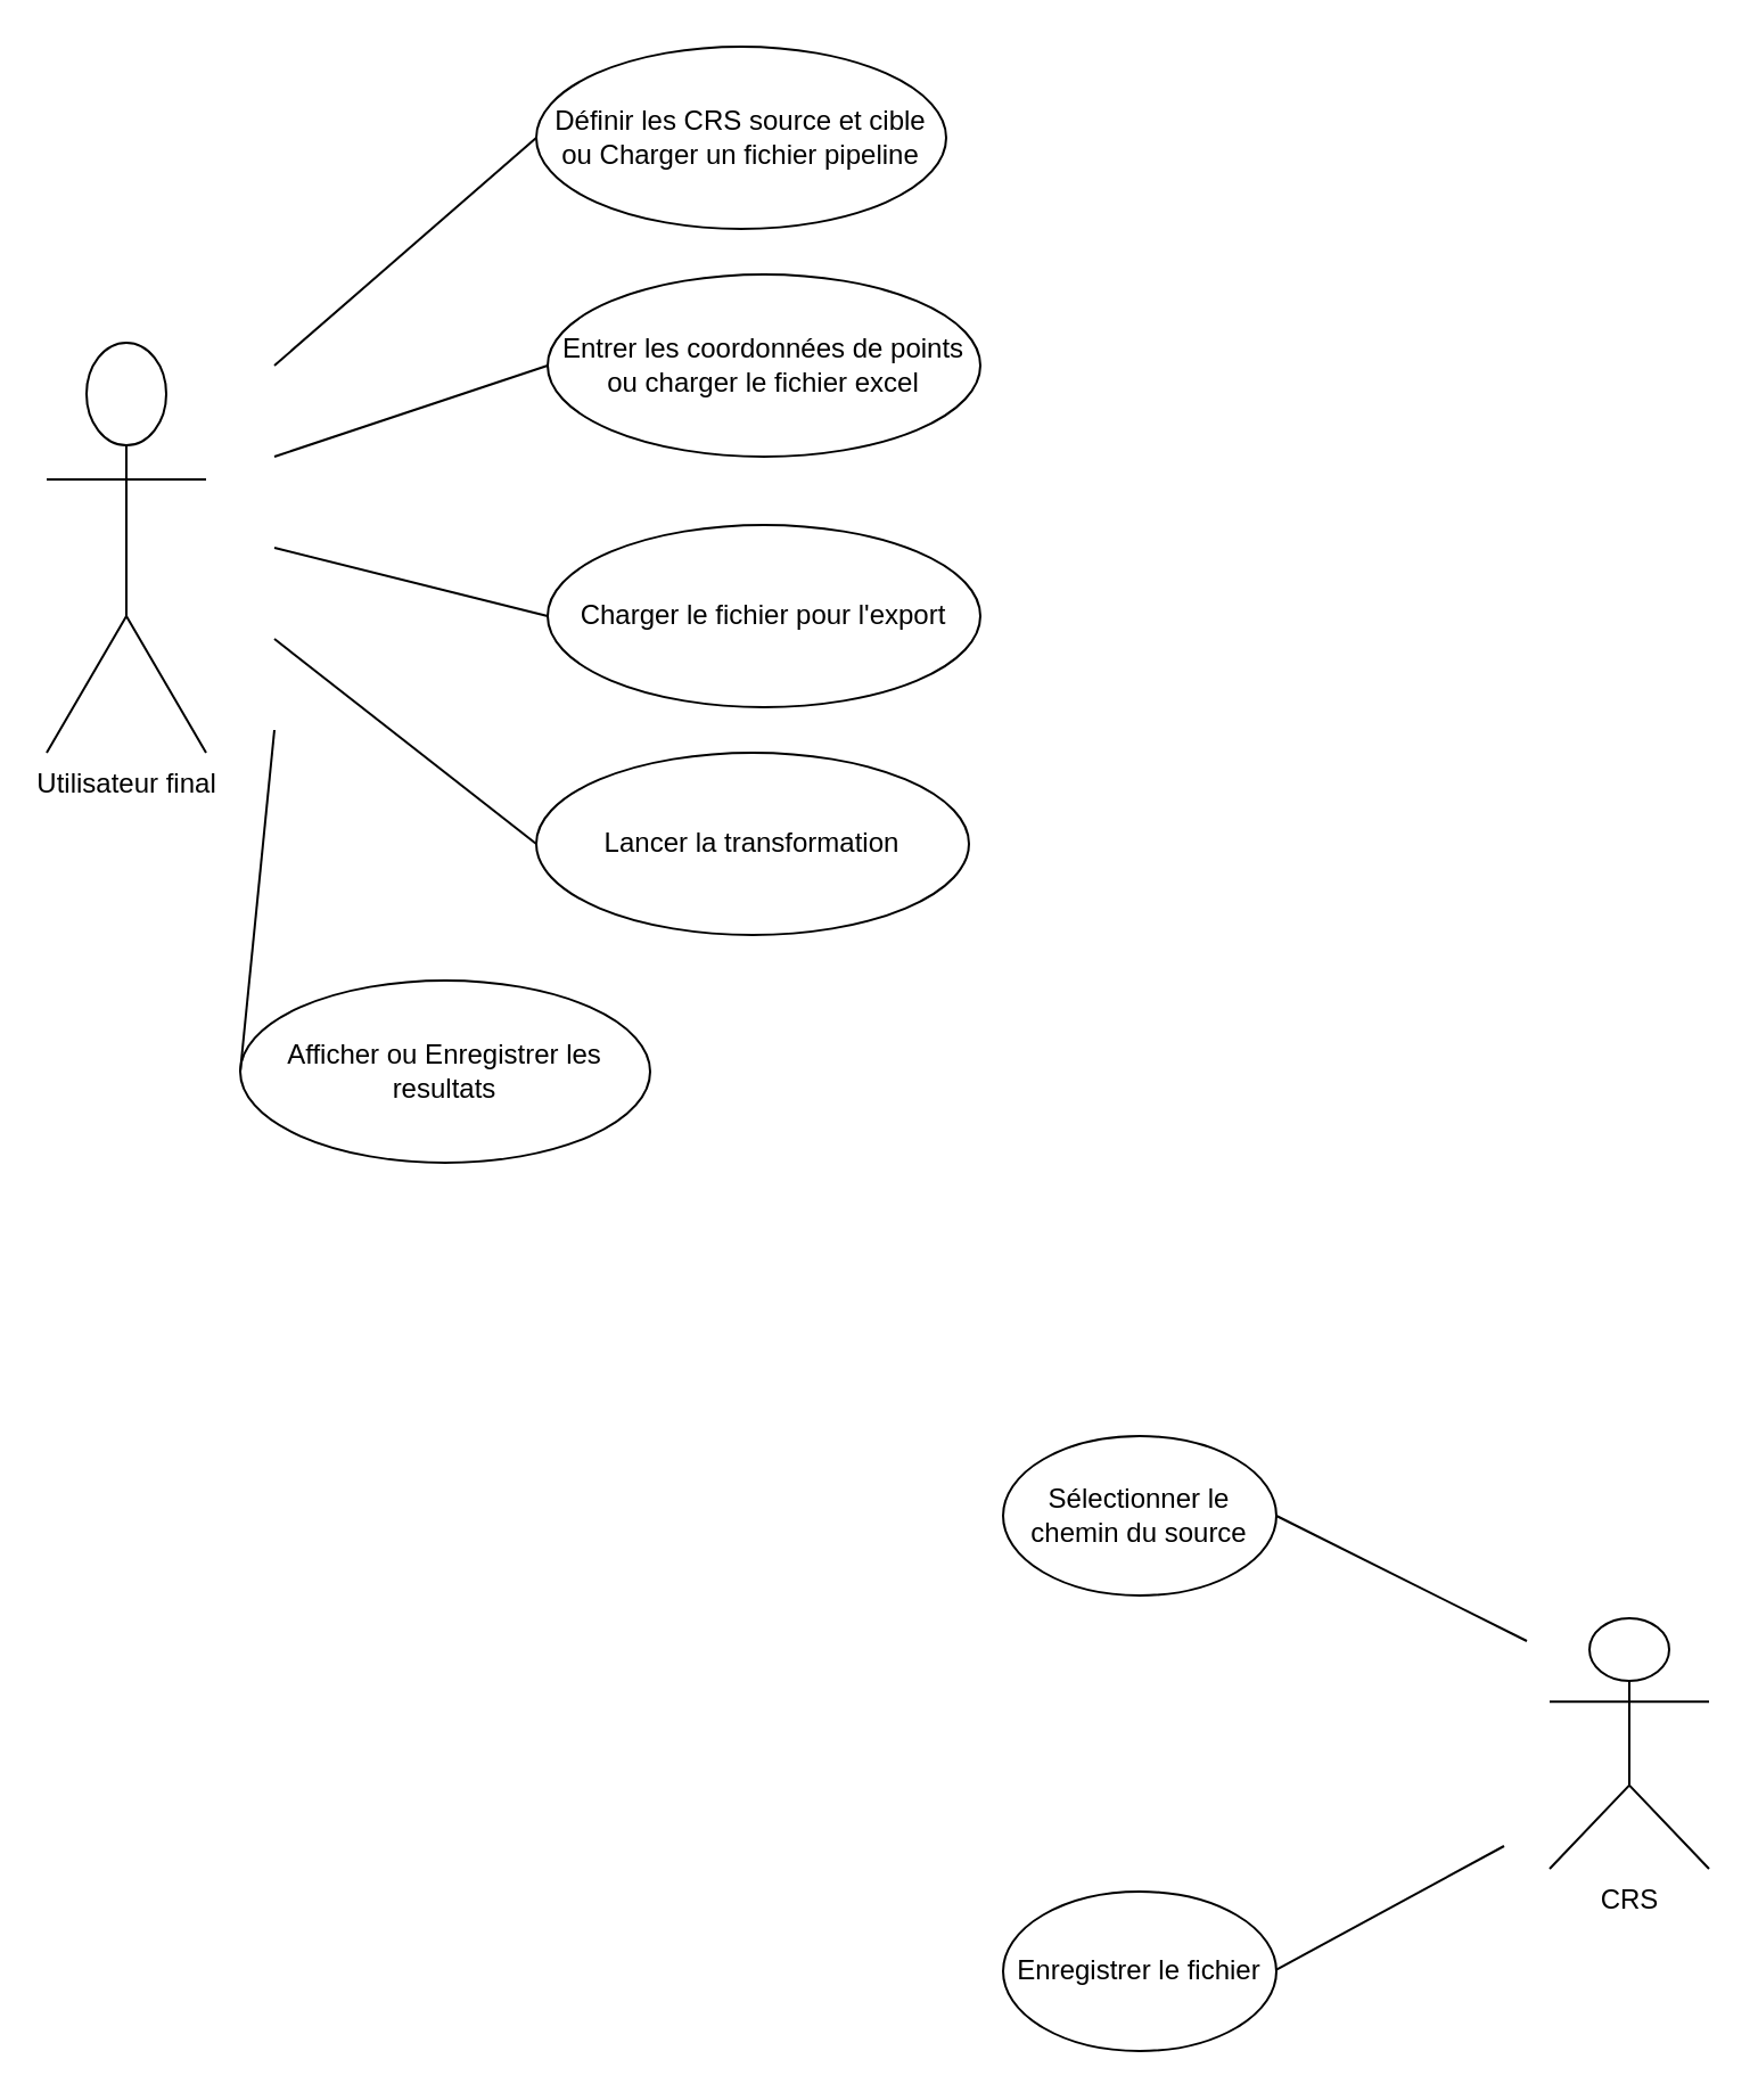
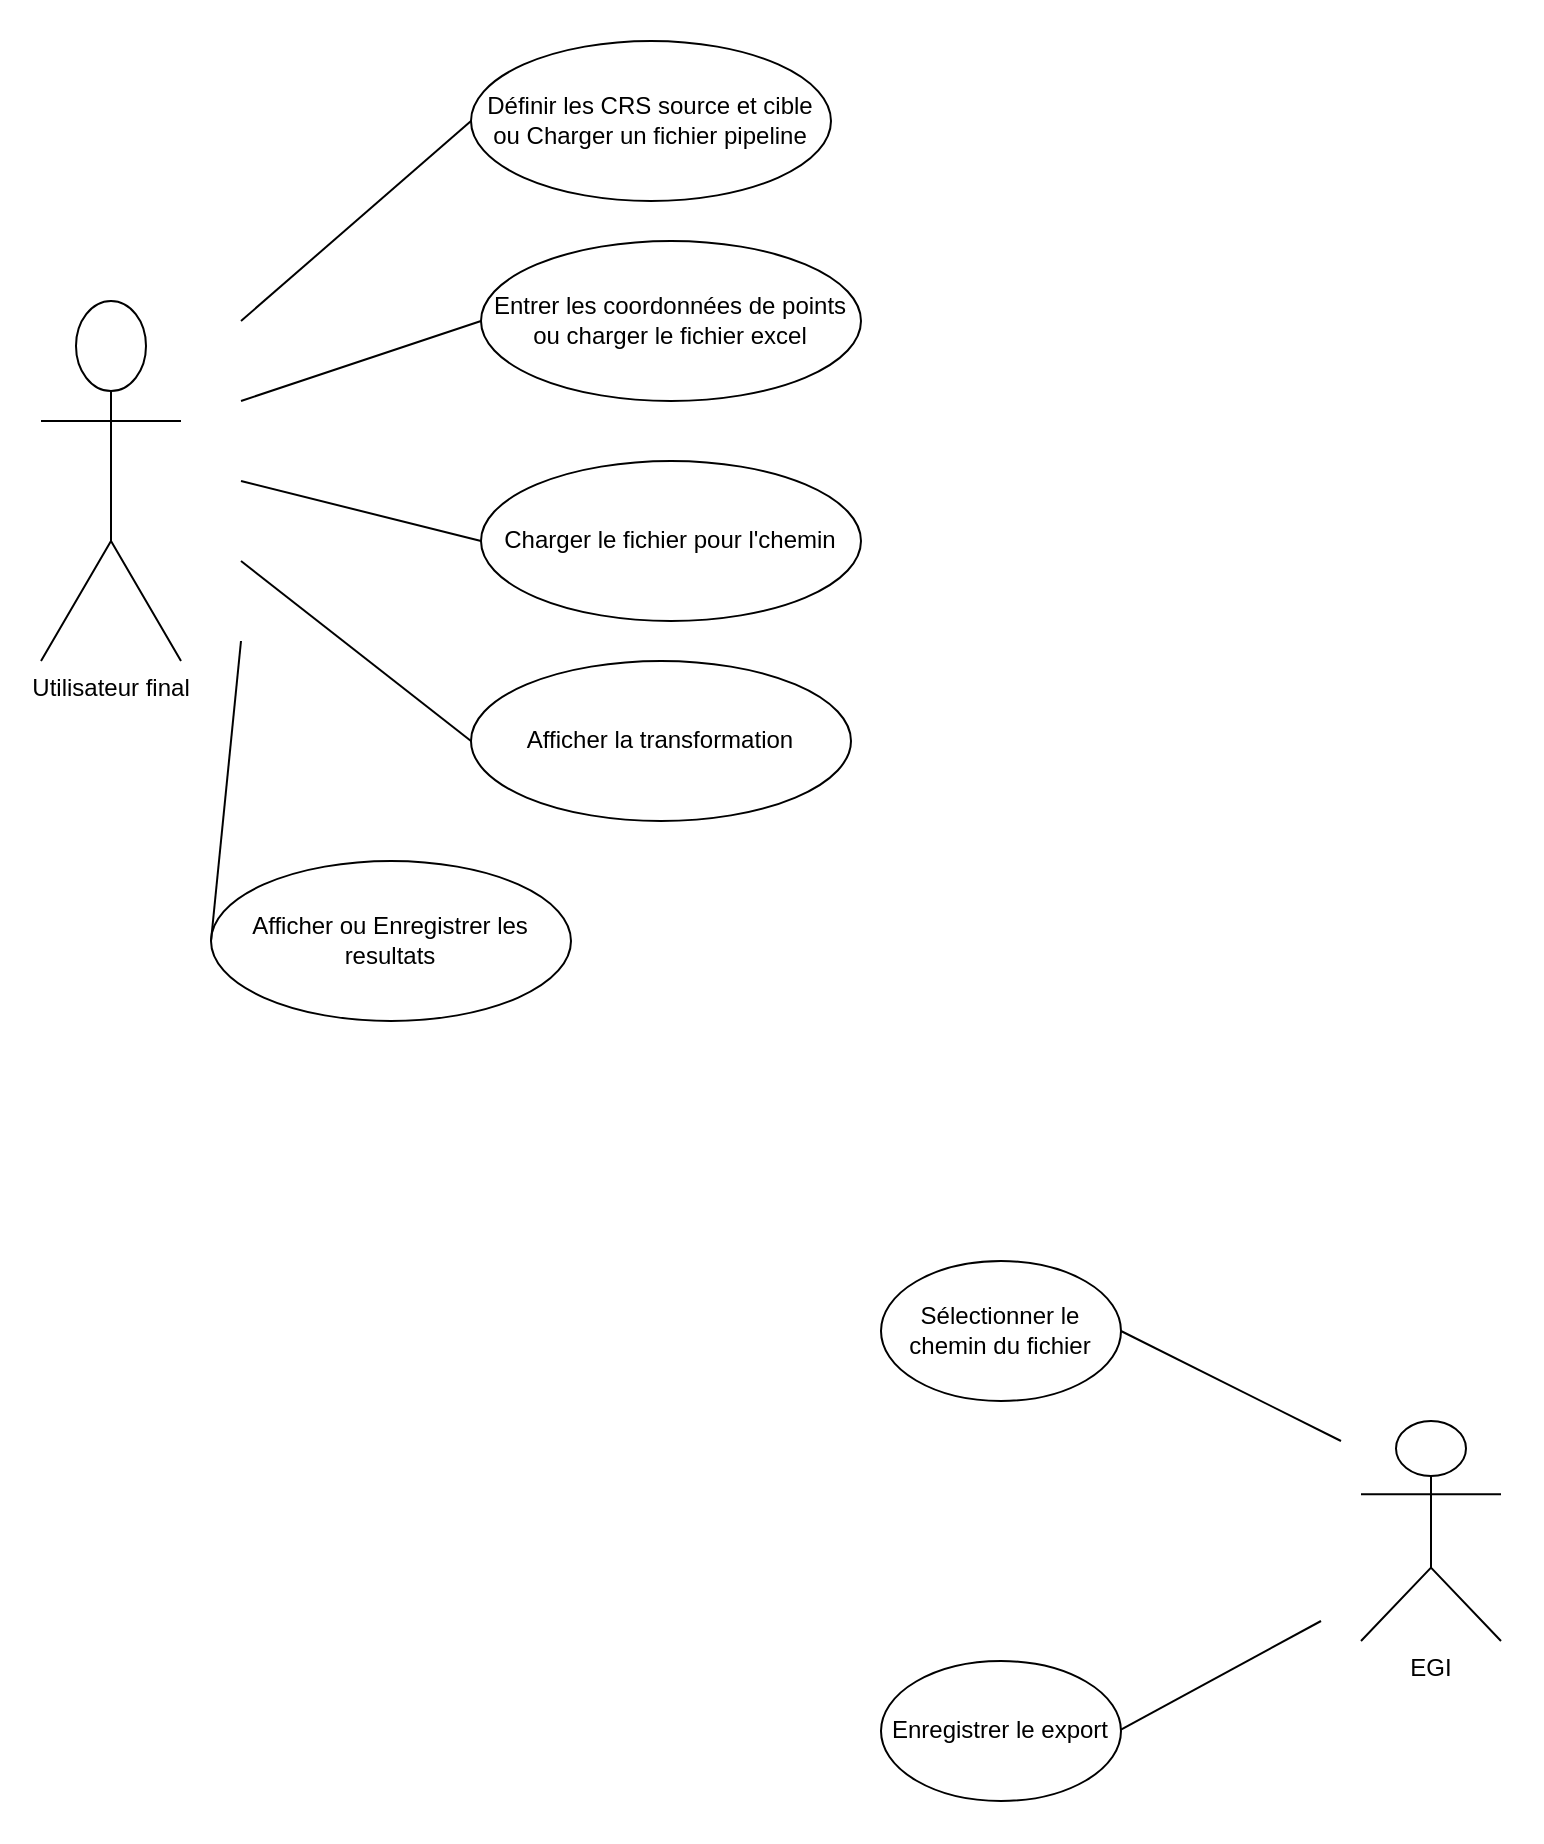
  <mxCell id="0" />
  <mxCell id="1" parent="0" />
  <mxCell id="2" value="Utilisateur final" style="shape=umlActor;verticalLabelPosition=bottom;verticalAlign=top;html=1;outlineConnect=0;rotation=0;" parent="1" vertex="1"><mxGeometry x="20" y="150" width="70" height="180" as="geometry" /></mxCell>
  <mxCell id="3" value="Définir les CRS source et cible ou Charger un fichier pipeline" style="ellipse;whiteSpace=wrap;html=1;" parent="1" vertex="1"><mxGeometry x="235" y="20" width="180" height="80" as="geometry" /></mxCell>
- <mxCell id="4" value="Lancer la transformation" style="ellipse;whiteSpace=wrap;html=1;" parent="1" vertex="1"><mxGeometry x="235" y="330" width="190" height="80" as="geometry" /></mxCell>
+ <mxCell id="4" value="Afficher la transformation" style="ellipse;whiteSpace=wrap;html=1;" parent="1" vertex="1"><mxGeometry x="235" y="330" width="190" height="80" as="geometry" /></mxCell>
  <mxCell id="5" value="Afficher ou Enregistrer les resultats" style="ellipse;whiteSpace=wrap;html=1;" parent="1" vertex="1"><mxGeometry x="105" y="430" width="180" height="80" as="geometry" /></mxCell>
  <mxCell id="6" value="" style="endArrow=none;html=1;rounded=0;entryX=0;entryY=0.5;entryDx=0;entryDy=0;" parent="1" target="3" edge="1"><mxGeometry width="50" height="50" relative="1" as="geometry"><mxPoint x="120" y="160" as="sourcePoint" /><mxPoint x="240" y="40" as="targetPoint" /><Array as="points" /></mxGeometry></mxCell>
  <mxCell id="7" value="" style="endArrow=none;html=1;rounded=0;entryX=0;entryY=0.5;entryDx=0;entryDy=0;" parent="1" target="4" edge="1"><mxGeometry width="50" height="50" relative="1" as="geometry"><mxPoint x="120" y="280" as="sourcePoint" /><mxPoint x="220" y="200" as="targetPoint" /></mxGeometry></mxCell>
  <mxCell id="8" value="" style="endArrow=none;html=1;rounded=0;entryX=0;entryY=0.5;entryDx=0;entryDy=0;" parent="1" target="5" edge="1"><mxGeometry width="50" height="50" relative="1" as="geometry"><mxPoint x="120" y="320" as="sourcePoint" /><mxPoint x="200" y="330" as="targetPoint" /></mxGeometry></mxCell>
  <mxCell id="9" value="" style="endArrow=none;html=1;rounded=0;entryX=0;entryY=0.5;entryDx=0;entryDy=0;" parent="1" target="10" edge="1"><mxGeometry width="50" height="50" relative="1" as="geometry"><mxPoint x="120" y="200" as="sourcePoint" /><mxPoint x="240" y="140" as="targetPoint" /><Array as="points" /></mxGeometry></mxCell>
  <mxCell id="10" value="Entrer les coordonnées de points ou charger le fichier excel" style="ellipse;whiteSpace=wrap;html=1;" vertex="1" parent="1"><mxGeometry x="240" y="120" width="190" height="80" as="geometry" /></mxCell>
- <mxCell id="11" value="Charger le fichier pour l'export" style="ellipse;whiteSpace=wrap;html=1;" vertex="1" parent="1"><mxGeometry x="240" y="230" width="190" height="80" as="geometry" /></mxCell>
+ <mxCell id="11" value="Charger le fichier pour l'chemin" style="ellipse;whiteSpace=wrap;html=1;" vertex="1" parent="1"><mxGeometry x="240" y="230" width="190" height="80" as="geometry" /></mxCell>
  <mxCell id="12" value="" style="endArrow=none;html=1;rounded=0;entryX=0;entryY=0.5;entryDx=0;entryDy=0;" edge="1" parent="1" target="11"><mxGeometry width="50" height="50" relative="1" as="geometry"><mxPoint x="120" y="240" as="sourcePoint" /><mxPoint x="235" y="320" as="targetPoint" /></mxGeometry></mxCell>
- <mxCell id="13" value="CRS" style="shape=umlActor;verticalLabelPosition=bottom;verticalAlign=top;html=1;outlineConnect=0;" vertex="1" parent="1"><mxGeometry x="680" y="710" width="70" height="110" as="geometry" /></mxCell>
- <mxCell id="14" value="Sélectionner le chemin du source " style="ellipse;whiteSpace=wrap;html=1;" vertex="1" parent="1"><mxGeometry x="440" y="630" width="120" height="70" as="geometry" /></mxCell>
- <mxCell id="15" value="Enregistrer le fichier" style="ellipse;whiteSpace=wrap;html=1;" vertex="1" parent="1"><mxGeometry x="440" y="830" width="120" height="70" as="geometry" /></mxCell>
+ <mxCell id="13" value="EGI" style="shape=umlActor;verticalLabelPosition=bottom;verticalAlign=top;html=1;outlineConnect=0;" vertex="1" parent="1"><mxGeometry x="680" y="710" width="70" height="110" as="geometry" /></mxCell>
+ <mxCell id="14" value="Sélectionner le chemin du fichier " style="ellipse;whiteSpace=wrap;html=1;" vertex="1" parent="1"><mxGeometry x="440" y="630" width="120" height="70" as="geometry" /></mxCell>
+ <mxCell id="15" value="Enregistrer le export" style="ellipse;whiteSpace=wrap;html=1;" vertex="1" parent="1"><mxGeometry x="440" y="830" width="120" height="70" as="geometry" /></mxCell>
  <mxCell id="16" value="" style="endArrow=none;html=1;rounded=0;exitX=1;exitY=0.5;exitDx=0;exitDy=0;" edge="1" parent="1" source="14"><mxGeometry width="50" height="50" relative="1" as="geometry"><mxPoint x="580" y="670" as="sourcePoint" /><mxPoint x="670" y="720" as="targetPoint" /></mxGeometry></mxCell>
  <mxCell id="17" value="" style="endArrow=none;html=1;rounded=0;exitX=1;exitY=0.5;exitDx=0;exitDy=0;" edge="1" parent="1"><mxGeometry width="50" height="50" relative="1" as="geometry"><mxPoint x="560" y="864.29" as="sourcePoint" /><mxPoint x="660" y="810" as="targetPoint" /></mxGeometry></mxCell>
